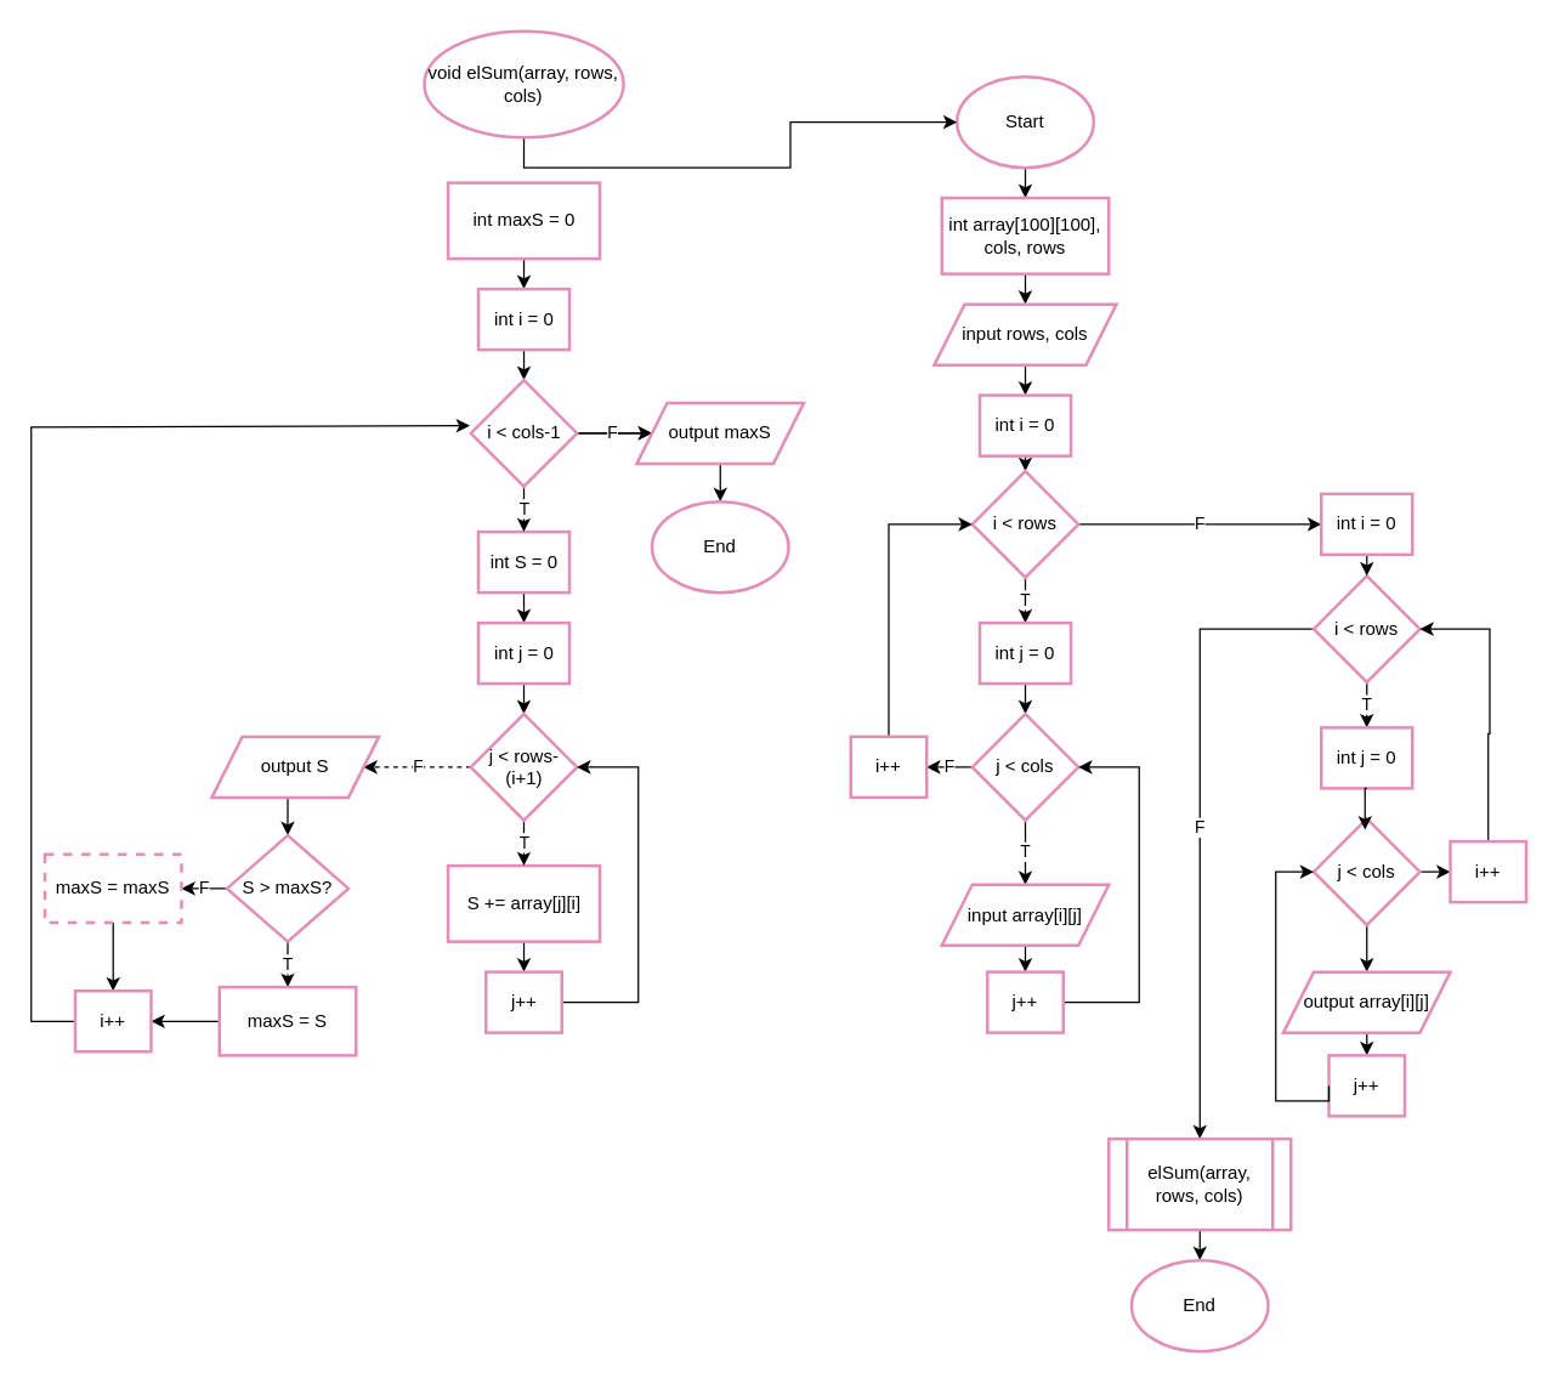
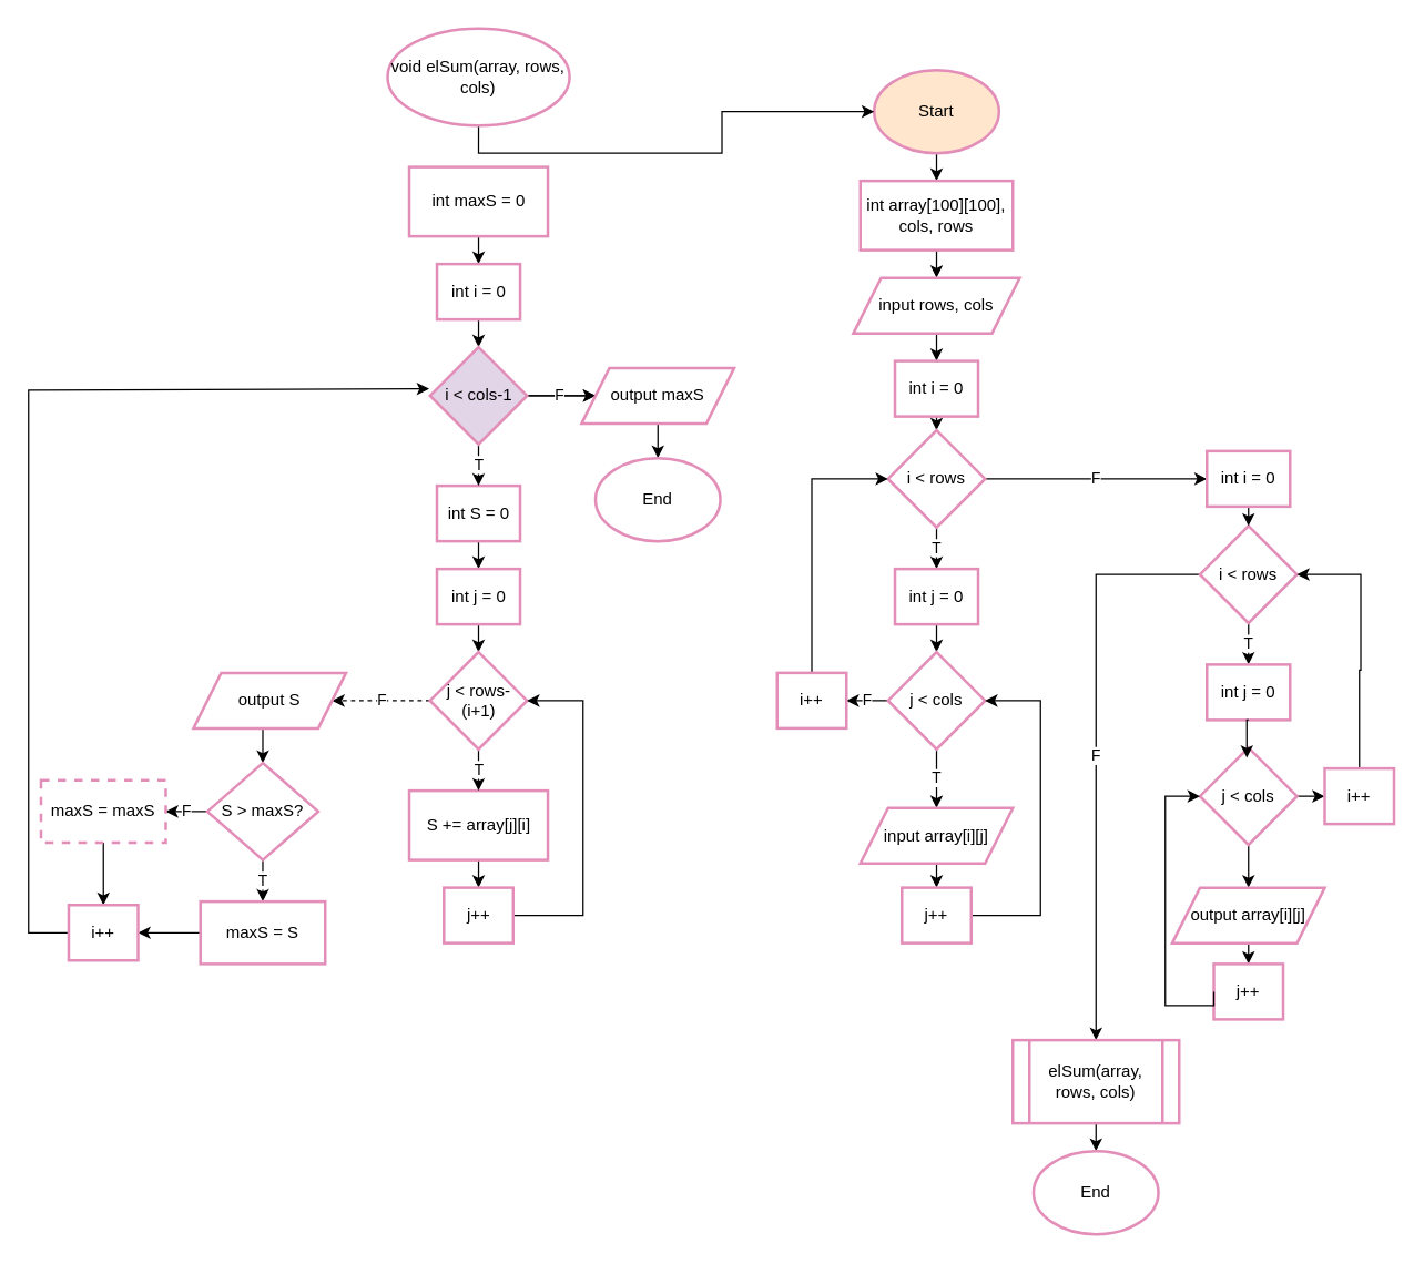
  <mxCell id="0" />
  <mxCell id="1" parent="0" />
  <mxCell id="2" style="edgeStyle=orthogonalEdgeStyle;rounded=0;orthogonalLoop=1;jettySize=auto;html=1;exitX=0.5;exitY=1;exitDx=0;exitDy=0;entryX=0.5;entryY=0;entryDx=0;entryDy=0;" edge="1" parent="1" source="3" target="40"><mxGeometry relative="1" as="geometry" /></mxCell>
- <mxCell id="3" value="Start" style="ellipse;whiteSpace=wrap;html=1;strokeColor=#E38EB9;strokeWidth=2;" vertex="1" parent="1"><mxGeometry x="630" y="50" width="90" height="60" as="geometry" /></mxCell>
+ <mxCell id="3" value="Start" style="ellipse;whiteSpace=wrap;html=1;strokeColor=#E38EB9;strokeWidth=2;fillColor=#ffe6cc;" vertex="1" parent="1"><mxGeometry x="630" y="50" width="90" height="60" as="geometry" /></mxCell>
  <mxCell id="4" style="edgeStyle=orthogonalEdgeStyle;rounded=0;orthogonalLoop=1;jettySize=auto;html=1;exitX=0.5;exitY=1;exitDx=0;exitDy=0;" edge="1" parent="1" source="5" target="3"><mxGeometry relative="1" as="geometry" /></mxCell>
  <mxCell id="5" value="void elSum(array, rows, cols)" style="ellipse;whiteSpace=wrap;html=1;strokeColor=#E38EB9;strokeWidth=2;" vertex="1" parent="1"><mxGeometry x="279" y="20" width="131.25" height="70" as="geometry" /></mxCell>
  <mxCell id="6" style="edgeStyle=orthogonalEdgeStyle;rounded=0;orthogonalLoop=1;jettySize=auto;html=1;exitX=0.5;exitY=1;exitDx=0;exitDy=0;entryX=0.5;entryY=0;entryDx=0;entryDy=0;" edge="1" parent="1" source="7" target="11"><mxGeometry relative="1" as="geometry" /></mxCell>
  <mxCell id="7" value="int maxS = 0" style="rounded=0;whiteSpace=wrap;html=1;strokeColor=#E38EB9;strokeWidth=2;" vertex="1" parent="1"><mxGeometry x="294.62" y="120" width="100" height="50" as="geometry" /></mxCell>
  <mxCell id="8" style="edgeStyle=orthogonalEdgeStyle;rounded=0;orthogonalLoop=1;jettySize=auto;html=1;exitX=0.5;exitY=1;exitDx=0;exitDy=0;entryX=0.5;entryY=0;entryDx=0;entryDy=0;" edge="1" parent="1" source="9" target="13"><mxGeometry relative="1" as="geometry" /></mxCell>
  <mxCell id="9" value="int S = 0" style="rounded=0;whiteSpace=wrap;html=1;strokeColor=#E38EB9;strokeWidth=2;" vertex="1" parent="1"><mxGeometry x="314.6" y="350" width="60" height="40" as="geometry" /></mxCell>
  <mxCell id="10" style="edgeStyle=orthogonalEdgeStyle;rounded=0;orthogonalLoop=1;jettySize=auto;html=1;exitX=0.5;exitY=1;exitDx=0;exitDy=0;entryX=0.5;entryY=0;entryDx=0;entryDy=0;" edge="1" parent="1" source="11" target="19"><mxGeometry relative="1" as="geometry" /></mxCell>
  <mxCell id="11" value="int i = 0" style="rounded=0;whiteSpace=wrap;html=1;strokeColor=#E38EB9;strokeWidth=2;" vertex="1" parent="1"><mxGeometry x="314.62" y="190" width="60" height="40" as="geometry" /></mxCell>
  <mxCell id="12" style="edgeStyle=orthogonalEdgeStyle;rounded=0;orthogonalLoop=1;jettySize=auto;html=1;exitX=0.5;exitY=1;exitDx=0;exitDy=0;entryX=0.5;entryY=0;entryDx=0;entryDy=0;" edge="1" parent="1" source="13" target="22"><mxGeometry relative="1" as="geometry" /></mxCell>
  <mxCell id="13" value="int j = 0" style="rounded=0;whiteSpace=wrap;html=1;strokeColor=#E38EB9;strokeWidth=2;" vertex="1" parent="1"><mxGeometry x="314.6" y="410" width="60" height="40" as="geometry" /></mxCell>
  <mxCell id="14" style="edgeStyle=orthogonalEdgeStyle;rounded=0;orthogonalLoop=1;jettySize=auto;html=1;exitX=0.5;exitY=1;exitDx=0;exitDy=0;entryX=0.5;entryY=0;entryDx=0;entryDy=0;" edge="1" parent="1" source="15" target="24"><mxGeometry relative="1" as="geometry" /></mxCell>
  <mxCell id="15" value="S += array[j][i]" style="rounded=0;whiteSpace=wrap;html=1;strokeColor=#E38EB9;strokeWidth=2;" vertex="1" parent="1"><mxGeometry x="294.62" y="570" width="100" height="50" as="geometry" /></mxCell>
  <mxCell id="16" value="T" style="edgeStyle=orthogonalEdgeStyle;rounded=0;orthogonalLoop=1;jettySize=auto;html=1;exitX=0.5;exitY=1;exitDx=0;exitDy=0;entryX=0.5;entryY=0;entryDx=0;entryDy=0;" edge="1" parent="1" source="19" target="9"><mxGeometry relative="1" as="geometry" /></mxCell>
  <mxCell id="17" style="edgeStyle=orthogonalEdgeStyle;rounded=0;orthogonalLoop=1;jettySize=auto;html=1;exitX=1;exitY=0.5;exitDx=0;exitDy=0;" edge="1" parent="1" source="19"><mxGeometry relative="1" as="geometry"><mxPoint x="429" y="284.941" as="targetPoint" /></mxGeometry></mxCell>
  <mxCell id="18" value="F" style="edgeStyle=orthogonalEdgeStyle;rounded=0;orthogonalLoop=1;jettySize=auto;html=1;" edge="1" parent="1" source="19" target="37"><mxGeometry relative="1" as="geometry" /></mxCell>
- <mxCell id="19" value="i &amp;lt; cols-1" style="rhombus;whiteSpace=wrap;html=1;strokeColor=#E38EB9;strokeWidth=2;" vertex="1" parent="1"><mxGeometry x="309.62" y="250" width="70" height="70" as="geometry" /></mxCell>
+ <mxCell id="19" value="i &amp;lt; cols-1" style="rhombus;whiteSpace=wrap;html=1;strokeColor=#E38EB9;strokeWidth=2;fillColor=#e1d5e7;" vertex="1" parent="1"><mxGeometry x="309.62" y="250" width="70" height="70" as="geometry" /></mxCell>
  <mxCell id="20" value="T" style="edgeStyle=orthogonalEdgeStyle;rounded=0;orthogonalLoop=1;jettySize=auto;html=1;exitX=0.5;exitY=1;exitDx=0;exitDy=0;entryX=0.5;entryY=0;entryDx=0;entryDy=0;" edge="1" parent="1" source="22" target="15"><mxGeometry relative="1" as="geometry" /></mxCell>
  <mxCell id="21" value="F" style="edgeStyle=orthogonalEdgeStyle;rounded=0;orthogonalLoop=1;jettySize=auto;html=1;entryX=1;entryY=0.5;entryDx=0;entryDy=0;dashed=1;" edge="1" parent="1" source="22" target="26"><mxGeometry relative="1" as="geometry" /></mxCell>
  <mxCell id="22" value="j &amp;lt; rows-(i+1)" style="rhombus;whiteSpace=wrap;html=1;strokeColor=#E38EB9;strokeWidth=2;" vertex="1" parent="1"><mxGeometry x="309.6" y="470" width="70" height="70" as="geometry" /></mxCell>
  <mxCell id="23" style="edgeStyle=orthogonalEdgeStyle;rounded=0;orthogonalLoop=1;jettySize=auto;html=1;exitX=1;exitY=0.5;exitDx=0;exitDy=0;entryX=1;entryY=0.5;entryDx=0;entryDy=0;" edge="1" parent="1" source="24" target="22"><mxGeometry relative="1" as="geometry"><mxPoint x="419" y="490" as="targetPoint" /><Array as="points"><mxPoint x="420" y="660" /><mxPoint x="420" y="505" /></Array></mxGeometry></mxCell>
  <mxCell id="24" value="j++" style="rounded=0;whiteSpace=wrap;html=1;strokeColor=#E38EB9;strokeWidth=2;" vertex="1" parent="1"><mxGeometry x="319.62" y="640" width="50" height="40" as="geometry" /></mxCell>
  <mxCell id="25" style="edgeStyle=orthogonalEdgeStyle;rounded=0;orthogonalLoop=1;jettySize=auto;html=1;exitX=0.5;exitY=1;exitDx=0;exitDy=0;entryX=0.5;entryY=0;entryDx=0;entryDy=0;" edge="1" parent="1" source="26" target="29"><mxGeometry relative="1" as="geometry" /></mxCell>
  <mxCell id="26" value="output S" style="shape=parallelogram;perimeter=parallelogramPerimeter;whiteSpace=wrap;html=1;fixedSize=1;strokeColor=#E38EB9;strokeWidth=2;" vertex="1" parent="1"><mxGeometry x="138.99" y="485" width="110" height="40" as="geometry" /></mxCell>
  <mxCell id="27" value="T" style="edgeStyle=orthogonalEdgeStyle;rounded=0;orthogonalLoop=1;jettySize=auto;html=1;exitX=0.5;exitY=1;exitDx=0;exitDy=0;entryX=0.5;entryY=0;entryDx=0;entryDy=0;" edge="1" parent="1" source="29" target="31"><mxGeometry relative="1" as="geometry" /></mxCell>
  <mxCell id="28" value="F" style="edgeStyle=orthogonalEdgeStyle;rounded=0;orthogonalLoop=1;jettySize=auto;html=1;exitX=0;exitY=0.5;exitDx=0;exitDy=0;entryX=1;entryY=0.5;entryDx=0;entryDy=0;" edge="1" parent="1" source="29" target="33"><mxGeometry relative="1" as="geometry" /></mxCell>
  <mxCell id="29" value="S &amp;gt; maxS?" style="rhombus;whiteSpace=wrap;html=1;strokeColor=#E38EB9;strokeWidth=2;" vertex="1" parent="1"><mxGeometry x="148.99" y="550" width="80" height="70" as="geometry" /></mxCell>
  <mxCell id="30" style="edgeStyle=orthogonalEdgeStyle;rounded=0;orthogonalLoop=1;jettySize=auto;html=1;exitX=0;exitY=0.5;exitDx=0;exitDy=0;entryX=1;entryY=0.5;entryDx=0;entryDy=0;" edge="1" parent="1" source="31" target="35"><mxGeometry relative="1" as="geometry" /></mxCell>
  <mxCell id="31" value="maxS = S" style="rounded=0;whiteSpace=wrap;html=1;strokeColor=#E38EB9;strokeWidth=2;" vertex="1" parent="1"><mxGeometry x="143.99" y="650" width="90" height="45" as="geometry" /></mxCell>
  <mxCell id="32" style="edgeStyle=orthogonalEdgeStyle;rounded=0;orthogonalLoop=1;jettySize=auto;html=1;exitX=0.5;exitY=1;exitDx=0;exitDy=0;entryX=0.5;entryY=0;entryDx=0;entryDy=0;" edge="1" parent="1" source="33" target="35"><mxGeometry relative="1" as="geometry" /></mxCell>
  <mxCell id="33" value="maxS = maxS" style="rounded=0;whiteSpace=wrap;html=1;strokeColor=#E38EB9;strokeWidth=2;dashed=1;" vertex="1" parent="1"><mxGeometry x="28.99" y="562.5" width="90" height="45" as="geometry" /></mxCell>
  <mxCell id="34" style="edgeStyle=orthogonalEdgeStyle;rounded=0;orthogonalLoop=1;jettySize=auto;html=1;" edge="1" parent="1" source="35"><mxGeometry relative="1" as="geometry"><mxPoint x="309" y="280" as="targetPoint" /><Array as="points"><mxPoint x="20" y="673" /><mxPoint x="20" y="281" /><mxPoint x="309" y="281" /></Array></mxGeometry></mxCell>
  <mxCell id="35" value="i++" style="rounded=0;whiteSpace=wrap;html=1;strokeColor=#E38EB9;strokeWidth=2;" vertex="1" parent="1"><mxGeometry x="48.99" y="652.5" width="50" height="40" as="geometry" /></mxCell>
  <mxCell id="36" style="edgeStyle=orthogonalEdgeStyle;rounded=0;orthogonalLoop=1;jettySize=auto;html=1;exitX=0.5;exitY=1;exitDx=0;exitDy=0;" edge="1" parent="1" source="37" target="38"><mxGeometry relative="1" as="geometry" /></mxCell>
  <mxCell id="37" value="output maxS" style="shape=parallelogram;perimeter=parallelogramPerimeter;whiteSpace=wrap;html=1;fixedSize=1;strokeColor=#E38EB9;strokeWidth=2;" vertex="1" parent="1"><mxGeometry x="419" y="265" width="110" height="40" as="geometry" /></mxCell>
  <mxCell id="38" value="End" style="ellipse;whiteSpace=wrap;html=1;strokeColor=#E38EB9;strokeWidth=2;" vertex="1" parent="1"><mxGeometry x="429" y="330" width="90" height="60" as="geometry" /></mxCell>
  <mxCell id="39" style="edgeStyle=orthogonalEdgeStyle;rounded=0;orthogonalLoop=1;jettySize=auto;html=1;exitX=0.5;exitY=1;exitDx=0;exitDy=0;entryX=0.5;entryY=0;entryDx=0;entryDy=0;" edge="1" parent="1" source="40" target="42"><mxGeometry relative="1" as="geometry" /></mxCell>
  <mxCell id="40" value="&lt;div&gt;int array[100][100],&lt;/div&gt;&lt;div&gt;cols, rows&lt;br&gt;&lt;/div&gt;" style="rounded=0;whiteSpace=wrap;html=1;strokeColor=#E38EB9;strokeWidth=2;" vertex="1" parent="1"><mxGeometry x="620" y="130" width="110" height="50" as="geometry" /></mxCell>
  <mxCell id="41" style="edgeStyle=orthogonalEdgeStyle;rounded=0;orthogonalLoop=1;jettySize=auto;html=1;exitX=0.5;exitY=1;exitDx=0;exitDy=0;entryX=0.5;entryY=0;entryDx=0;entryDy=0;" edge="1" parent="1" source="42" target="44"><mxGeometry relative="1" as="geometry" /></mxCell>
  <mxCell id="42" value="input rows, cols" style="shape=parallelogram;perimeter=parallelogramPerimeter;whiteSpace=wrap;html=1;fixedSize=1;strokeColor=#E38EB9;strokeWidth=2;" vertex="1" parent="1"><mxGeometry x="615" y="200" width="120" height="40" as="geometry" /></mxCell>
  <mxCell id="43" style="edgeStyle=orthogonalEdgeStyle;rounded=0;orthogonalLoop=1;jettySize=auto;html=1;exitX=0.5;exitY=1;exitDx=0;exitDy=0;entryX=0.5;entryY=0;entryDx=0;entryDy=0;" edge="1" parent="1" source="44" target="47"><mxGeometry relative="1" as="geometry" /></mxCell>
  <mxCell id="44" value="int i = 0" style="rounded=0;whiteSpace=wrap;html=1;strokeColor=#E38EB9;strokeWidth=2;" vertex="1" parent="1"><mxGeometry x="645" y="260" width="60" height="40" as="geometry" /></mxCell>
  <mxCell id="45" value="T" style="edgeStyle=orthogonalEdgeStyle;rounded=0;orthogonalLoop=1;jettySize=auto;html=1;exitX=0.5;exitY=1;exitDx=0;exitDy=0;entryX=0.5;entryY=0;entryDx=0;entryDy=0;" edge="1" parent="1" source="47" target="49"><mxGeometry relative="1" as="geometry" /></mxCell>
  <mxCell id="46" value="F" style="edgeStyle=orthogonalEdgeStyle;rounded=0;orthogonalLoop=1;jettySize=auto;html=1;exitX=1;exitY=0.5;exitDx=0;exitDy=0;" edge="1" parent="1" source="47"><mxGeometry relative="1" as="geometry"><mxPoint x="870" y="345" as="targetPoint" /></mxGeometry></mxCell>
  <mxCell id="47" value="i &amp;lt; rows" style="rhombus;whiteSpace=wrap;html=1;strokeColor=#E38EB9;strokeWidth=2;" vertex="1" parent="1"><mxGeometry x="640" y="310" width="70" height="70" as="geometry" /></mxCell>
  <mxCell id="48" style="edgeStyle=orthogonalEdgeStyle;rounded=0;orthogonalLoop=1;jettySize=auto;html=1;exitX=0.5;exitY=1;exitDx=0;exitDy=0;entryX=0.5;entryY=0;entryDx=0;entryDy=0;" edge="1" parent="1" source="49" target="52"><mxGeometry relative="1" as="geometry" /></mxCell>
  <mxCell id="49" value="int j = 0" style="rounded=0;whiteSpace=wrap;html=1;strokeColor=#E38EB9;strokeWidth=2;" vertex="1" parent="1"><mxGeometry x="645" y="410" width="60" height="40" as="geometry" /></mxCell>
  <mxCell id="50" value="T" style="edgeStyle=orthogonalEdgeStyle;rounded=0;orthogonalLoop=1;jettySize=auto;html=1;exitX=0.5;exitY=1;exitDx=0;exitDy=0;entryX=0.5;entryY=0;entryDx=0;entryDy=0;" edge="1" parent="1" source="52" target="54"><mxGeometry relative="1" as="geometry" /></mxCell>
  <mxCell id="51" value="F" style="edgeStyle=orthogonalEdgeStyle;rounded=0;orthogonalLoop=1;jettySize=auto;html=1;exitX=0;exitY=0.5;exitDx=0;exitDy=0;" edge="1" parent="1" source="52"><mxGeometry relative="1" as="geometry"><mxPoint x="610" y="505.231" as="targetPoint" /></mxGeometry></mxCell>
  <mxCell id="52" value="j &amp;lt; cols" style="rhombus;whiteSpace=wrap;html=1;strokeColor=#E38EB9;strokeWidth=2;" vertex="1" parent="1"><mxGeometry x="640" y="470" width="70" height="70" as="geometry" /></mxCell>
  <mxCell id="53" style="edgeStyle=orthogonalEdgeStyle;rounded=0;orthogonalLoop=1;jettySize=auto;html=1;exitX=0.5;exitY=1;exitDx=0;exitDy=0;entryX=0.5;entryY=0;entryDx=0;entryDy=0;" edge="1" parent="1" source="54" target="56"><mxGeometry relative="1" as="geometry" /></mxCell>
  <mxCell id="54" value="input array[i][j]" style="shape=parallelogram;perimeter=parallelogramPerimeter;whiteSpace=wrap;html=1;fixedSize=1;strokeColor=#E38EB9;strokeWidth=2;" vertex="1" parent="1"><mxGeometry x="620" y="582.5" width="110" height="40" as="geometry" /></mxCell>
  <mxCell id="55" style="edgeStyle=orthogonalEdgeStyle;rounded=0;orthogonalLoop=1;jettySize=auto;html=1;exitX=1;exitY=0.5;exitDx=0;exitDy=0;entryX=1;entryY=0.5;entryDx=0;entryDy=0;" edge="1" parent="1" source="56" target="52"><mxGeometry relative="1" as="geometry"><mxPoint x="750" y="500" as="targetPoint" /><Array as="points"><mxPoint x="750" y="660" /><mxPoint x="750" y="505" /></Array></mxGeometry></mxCell>
  <mxCell id="56" value="j++" style="rounded=0;whiteSpace=wrap;html=1;strokeColor=#E38EB9;strokeWidth=2;" vertex="1" parent="1"><mxGeometry x="650" y="640" width="50" height="40" as="geometry" /></mxCell>
  <mxCell id="57" style="edgeStyle=orthogonalEdgeStyle;rounded=0;orthogonalLoop=1;jettySize=auto;html=1;entryX=0;entryY=0.5;entryDx=0;entryDy=0;" edge="1" parent="1" source="58" target="47"><mxGeometry relative="1" as="geometry"><mxPoint x="585" y="350" as="targetPoint" /><Array as="points"><mxPoint x="585" y="345" /></Array></mxGeometry></mxCell>
  <mxCell id="58" value="i++" style="rounded=0;whiteSpace=wrap;html=1;strokeColor=#E38EB9;strokeWidth=2;" vertex="1" parent="1"><mxGeometry x="560" y="485" width="50" height="40" as="geometry" /></mxCell>
  <mxCell id="59" value="T" style="edgeStyle=orthogonalEdgeStyle;rounded=0;orthogonalLoop=1;jettySize=auto;html=1;exitX=0.5;exitY=1;exitDx=0;exitDy=0;entryX=0.5;entryY=0;entryDx=0;entryDy=0;" edge="1" parent="1" source="61" target="62"><mxGeometry relative="1" as="geometry" /></mxCell>
  <mxCell id="60" value="F" style="edgeStyle=orthogonalEdgeStyle;rounded=0;orthogonalLoop=1;jettySize=auto;html=1;exitX=0;exitY=0.5;exitDx=0;exitDy=0;" edge="1" parent="1" source="61" target="76"><mxGeometry relative="1" as="geometry" /></mxCell>
  <mxCell id="61" value="i &amp;lt; rows" style="rhombus;whiteSpace=wrap;html=1;strokeColor=#E38EB9;strokeWidth=2;" vertex="1" parent="1"><mxGeometry x="865" y="379" width="70" height="70" as="geometry" /></mxCell>
  <mxCell id="62" value="int j = 0" style="rounded=0;whiteSpace=wrap;html=1;strokeColor=#E38EB9;strokeWidth=2;" vertex="1" parent="1"><mxGeometry x="870" y="479" width="60" height="40" as="geometry" /></mxCell>
  <mxCell id="63" style="edgeStyle=orthogonalEdgeStyle;rounded=0;orthogonalLoop=1;jettySize=auto;html=1;exitX=0.5;exitY=1;exitDx=0;exitDy=0;entryX=0.5;entryY=0;entryDx=0;entryDy=0;" edge="1" parent="1" source="65" target="67"><mxGeometry relative="1" as="geometry" /></mxCell>
  <mxCell id="64" style="edgeStyle=orthogonalEdgeStyle;rounded=0;orthogonalLoop=1;jettySize=auto;html=1;exitX=1;exitY=0.5;exitDx=0;exitDy=0;entryX=0;entryY=0.5;entryDx=0;entryDy=0;" edge="1" parent="1" source="65" target="70"><mxGeometry relative="1" as="geometry" /></mxCell>
  <mxCell id="65" value="j &amp;lt; cols" style="rhombus;whiteSpace=wrap;html=1;strokeColor=#E38EB9;strokeWidth=2;" vertex="1" parent="1"><mxGeometry x="865" y="539" width="70" height="70" as="geometry" /></mxCell>
  <mxCell id="66" style="edgeStyle=orthogonalEdgeStyle;rounded=0;orthogonalLoop=1;jettySize=auto;html=1;exitX=0.5;exitY=1;exitDx=0;exitDy=0;entryX=0.5;entryY=0;entryDx=0;entryDy=0;" edge="1" parent="1" source="67" target="68"><mxGeometry relative="1" as="geometry" /></mxCell>
  <mxCell id="67" value="output array[i][j]" style="shape=parallelogram;perimeter=parallelogramPerimeter;whiteSpace=wrap;html=1;fixedSize=1;strokeColor=#E38EB9;strokeWidth=2;" vertex="1" parent="1"><mxGeometry x="845" y="640" width="110" height="40" as="geometry" /></mxCell>
  <mxCell id="68" value="j++" style="rounded=0;whiteSpace=wrap;html=1;strokeColor=#E38EB9;strokeWidth=2;" vertex="1" parent="1"><mxGeometry x="875" y="695" width="50" height="40" as="geometry" /></mxCell>
  <mxCell id="69" style="edgeStyle=orthogonalEdgeStyle;rounded=0;orthogonalLoop=1;jettySize=auto;html=1;exitX=0.5;exitY=0;exitDx=0;exitDy=0;entryX=1;entryY=0.5;entryDx=0;entryDy=0;" edge="1" parent="1" source="70" target="61"><mxGeometry relative="1" as="geometry"><mxPoint x="980" y="410" as="targetPoint" /><Array as="points"><mxPoint x="980" y="483" /><mxPoint x="981" y="483" /><mxPoint x="981" y="414" /></Array></mxGeometry></mxCell>
  <mxCell id="70" value="i++" style="rounded=0;whiteSpace=wrap;html=1;strokeColor=#E38EB9;strokeWidth=2;" vertex="1" parent="1"><mxGeometry x="955" y="554" width="50" height="40" as="geometry" /></mxCell>
  <mxCell id="71" style="edgeStyle=orthogonalEdgeStyle;rounded=0;orthogonalLoop=1;jettySize=auto;html=1;exitX=0.5;exitY=1;exitDx=0;exitDy=0;entryX=0.5;entryY=0;entryDx=0;entryDy=0;" edge="1" parent="1" source="72" target="61"><mxGeometry relative="1" as="geometry" /></mxCell>
  <mxCell id="72" value="int i = 0" style="rounded=0;whiteSpace=wrap;html=1;strokeColor=#E38EB9;strokeWidth=2;" vertex="1" parent="1"><mxGeometry x="870" y="325" width="60" height="40" as="geometry" /></mxCell>
  <mxCell id="73" style="edgeStyle=orthogonalEdgeStyle;rounded=0;orthogonalLoop=1;jettySize=auto;html=1;exitX=0.5;exitY=1;exitDx=0;exitDy=0;entryX=0.483;entryY=0.104;entryDx=0;entryDy=0;entryPerimeter=0;" edge="1" parent="1" source="62" target="65"><mxGeometry relative="1" as="geometry" /></mxCell>
  <mxCell id="74" style="edgeStyle=orthogonalEdgeStyle;rounded=0;orthogonalLoop=1;jettySize=auto;html=1;exitX=0;exitY=0.5;exitDx=0;exitDy=0;entryX=0;entryY=0.5;entryDx=0;entryDy=0;" edge="1" parent="1" source="68" target="65"><mxGeometry relative="1" as="geometry"><mxPoint x="850" y="580" as="targetPoint" /><mxPoint x="935" y="725" as="sourcePoint" /><Array as="points"><mxPoint x="875" y="725" /><mxPoint x="840" y="725" /><mxPoint x="840" y="574" /></Array></mxGeometry></mxCell>
  <mxCell id="75" style="edgeStyle=orthogonalEdgeStyle;rounded=0;orthogonalLoop=1;jettySize=auto;html=1;exitX=0.5;exitY=1;exitDx=0;exitDy=0;entryX=0.5;entryY=0;entryDx=0;entryDy=0;" edge="1" parent="1" source="76" target="77"><mxGeometry relative="1" as="geometry" /></mxCell>
  <mxCell id="76" value="elSum(array, rows, cols)" style="shape=process;whiteSpace=wrap;html=1;backgroundOutline=1;strokeColor=#E38EB9;strokeWidth=2;" vertex="1" parent="1"><mxGeometry x="730" y="750" width="120" height="60" as="geometry" /></mxCell>
  <mxCell id="77" value="End" style="ellipse;whiteSpace=wrap;html=1;strokeColor=#E38EB9;strokeWidth=2;" vertex="1" parent="1"><mxGeometry x="745" y="830" width="90" height="60" as="geometry" /></mxCell>
